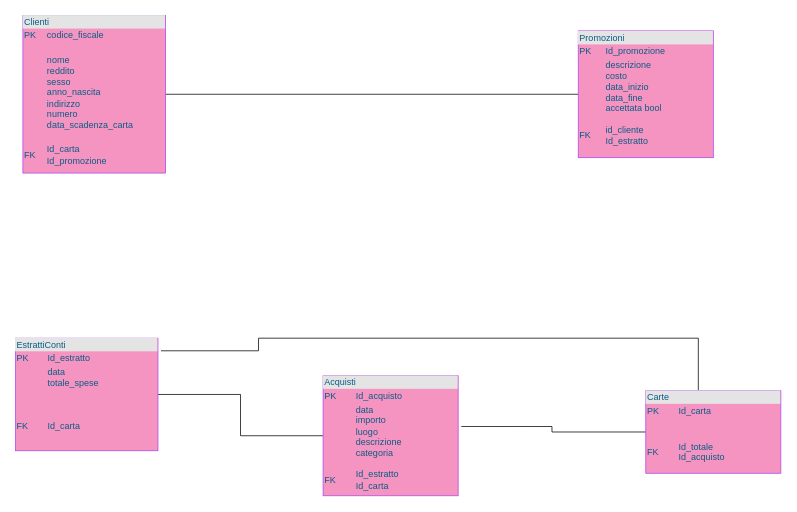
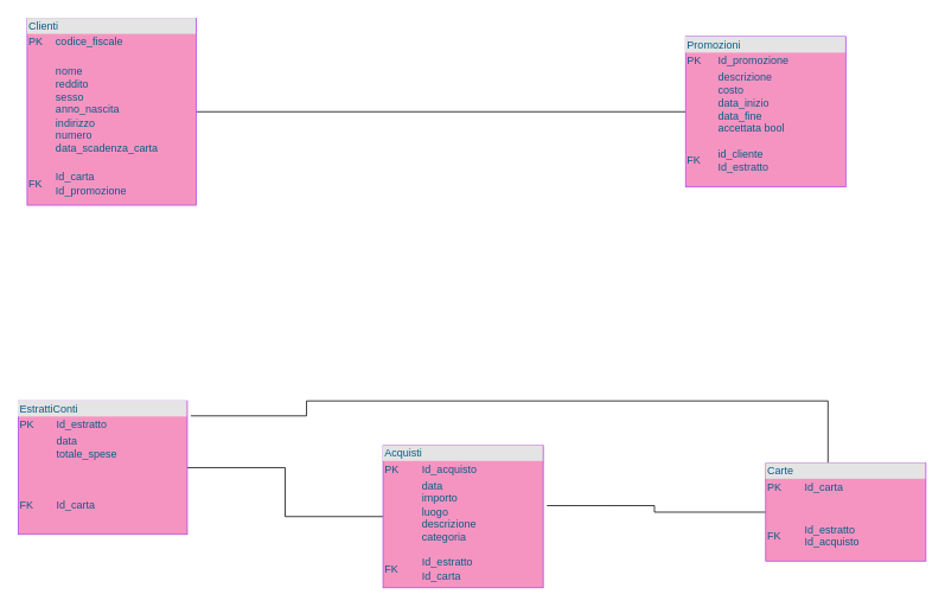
  <mxCell id="0" />
  <mxCell id="1" parent="0" />
  <mxCell id="2" style="edgeStyle=orthogonalEdgeStyle;rounded=0;orthogonalLoop=1;jettySize=auto;html=1;entryX=0;entryY=0.5;entryDx=0;entryDy=0;endArrow=none;endFill=0;" edge="1" parent="1" source="3" target="7"><mxGeometry relative="1" as="geometry" /></mxCell>
  <mxCell id="3" value="&lt;div style=&quot;box-sizing: border-box ; width: 100% ; background: #e4e4e4 ; padding: 2px&quot;&gt;Clienti&lt;/div&gt;&lt;table style=&quot;width: 100% ; font-size: 1em&quot; cellpadding=&quot;2&quot; cellspacing=&quot;0&quot;&gt;&lt;tbody&gt;&lt;tr&gt;&lt;td&gt;PK&lt;/td&gt;&lt;td&gt;codice_fiscale&lt;/td&gt;&lt;/tr&gt;&lt;tr&gt;&lt;td&gt;&lt;br&gt;&lt;/td&gt;&lt;td&gt;&lt;br&gt;nome&lt;br&gt;reddito&lt;br&gt;sesso&lt;br&gt;anno_nascita&lt;br&gt;indirizzo&lt;br&gt;numero&lt;br&gt;data_scadenza_carta&lt;br&gt;&lt;br&gt;&lt;/td&gt;&lt;/tr&gt;&lt;tr&gt;&lt;td&gt;FK&amp;nbsp;&lt;/td&gt;&lt;td&gt;Id_carta&lt;br&gt;Id_promozione&lt;/td&gt;&lt;/tr&gt;&lt;/tbody&gt;&lt;/table&gt;" style="verticalAlign=top;align=left;overflow=fill;html=1;fillColor=#F694C1;strokeColor=#AF45ED;fontColor=#095C86;" vertex="1" parent="1"><mxGeometry x="30" y="20" width="190" height="210" as="geometry" /></mxCell>
  <mxCell id="4" style="edgeStyle=orthogonalEdgeStyle;rounded=0;orthogonalLoop=1;jettySize=auto;html=1;entryX=0;entryY=0.5;entryDx=0;entryDy=0;endArrow=none;endFill=0;" edge="1" parent="1" source="5" target="6"><mxGeometry relative="1" as="geometry" /></mxCell>
  <mxCell id="5" value="&lt;div style=&quot;box-sizing: border-box ; width: 100% ; background: #e4e4e4 ; padding: 2px&quot;&gt;EstrattiConti&lt;/div&gt;&lt;table style=&quot;width: 100% ; font-size: 1em&quot; cellpadding=&quot;2&quot; cellspacing=&quot;0&quot;&gt;&lt;tbody&gt;&lt;tr&gt;&lt;td&gt;PK&lt;/td&gt;&lt;td&gt;Id_estratto&lt;/td&gt;&lt;/tr&gt;&lt;tr&gt;&lt;td&gt;&lt;br&gt;&lt;br&gt;&lt;br&gt;FK&lt;/td&gt;&lt;td&gt;data&lt;br&gt;totale_spese&lt;br&gt;&lt;br&gt;&lt;br&gt;&lt;br&gt;Id_carta&lt;br&gt;&lt;br&gt;&lt;br&gt;&lt;/td&gt;&lt;/tr&gt;&lt;tr&gt;&lt;td&gt;&amp;nbsp;&lt;/td&gt;&lt;td&gt;&lt;br&gt;&lt;/td&gt;&lt;/tr&gt;&lt;/tbody&gt;&lt;/table&gt;" style="verticalAlign=top;align=left;overflow=fill;html=1;fillColor=#F694C1;strokeColor=#AF45ED;fontColor=#095C86;" vertex="1" parent="1"><mxGeometry x="20" y="450" width="190" height="150" as="geometry" /></mxCell>
  <mxCell id="6" value="&lt;div style=&quot;box-sizing: border-box ; width: 100% ; background: #e4e4e4 ; padding: 2px&quot;&gt;Acquisti&lt;/div&gt;&lt;table style=&quot;width: 100% ; font-size: 1em&quot; cellpadding=&quot;2&quot; cellspacing=&quot;0&quot;&gt;&lt;tbody&gt;&lt;tr&gt;&lt;td&gt;PK&lt;/td&gt;&lt;td&gt;Id_acquisto&lt;br&gt;&lt;/td&gt;&lt;/tr&gt;&lt;tr&gt;&lt;td&gt;&lt;br&gt;&lt;br&gt;&lt;br&gt;&lt;br&gt;&lt;br&gt;&lt;br&gt;FK&lt;/td&gt;&lt;td&gt;data&lt;br&gt;importo&lt;br&gt;luogo&lt;br&gt;descrizione&lt;br&gt;categoria&lt;br&gt;&lt;br&gt;Id_estratto&lt;br&gt;Id_carta&lt;/td&gt;&lt;/tr&gt;&lt;tr&gt;&lt;td&gt;&amp;nbsp;&lt;/td&gt;&lt;td&gt;&lt;br&gt;&lt;/td&gt;&lt;/tr&gt;&lt;/tbody&gt;&lt;/table&gt;" style="verticalAlign=top;align=left;overflow=fill;html=1;fillColor=#F694C1;strokeColor=#AF45ED;fontColor=#095C86;" vertex="1" parent="1"><mxGeometry x="430" y="500" width="180" height="160" as="geometry" /></mxCell>
  <mxCell id="7" value="&lt;div style=&quot;box-sizing: border-box ; width: 100% ; background: #e4e4e4 ; padding: 2px&quot;&gt;Promozioni&lt;/div&gt;&lt;table style=&quot;width: 100% ; font-size: 1em&quot; cellpadding=&quot;2&quot; cellspacing=&quot;0&quot;&gt;&lt;tbody&gt;&lt;tr&gt;&lt;td&gt;PK&lt;/td&gt;&lt;td&gt;Id_promozione&lt;br&gt;&lt;/td&gt;&lt;/tr&gt;&lt;tr&gt;&lt;td&gt;&lt;br&gt;&lt;br&gt;&lt;br&gt;&lt;br&gt;&lt;br&gt;&lt;br&gt;FK&lt;/td&gt;&lt;td&gt;descrizione&lt;br&gt;costo&lt;br&gt;data_inizio&lt;br&gt;data_fine&lt;br&gt;accettata bool&lt;br&gt;&lt;br&gt;id_cliente&lt;br&gt;Id_estratto&lt;/td&gt;&lt;/tr&gt;&lt;tr&gt;&lt;td&gt;&amp;nbsp;&lt;/td&gt;&lt;td&gt;&lt;br&gt;&lt;/td&gt;&lt;/tr&gt;&lt;/tbody&gt;&lt;/table&gt;" style="verticalAlign=top;align=left;overflow=fill;html=1;fillColor=#F694C1;strokeColor=#AF45ED;fontColor=#095C86;" vertex="1" parent="1"><mxGeometry x="770" y="40.5" width="180" height="169" as="geometry" /></mxCell>
  <mxCell id="8" style="edgeStyle=orthogonalEdgeStyle;rounded=0;orthogonalLoop=1;jettySize=auto;html=1;entryX=1.023;entryY=0.423;entryDx=0;entryDy=0;entryPerimeter=0;endArrow=none;endFill=0;" edge="1" parent="1" source="10" target="6"><mxGeometry relative="1" as="geometry" /></mxCell>
  <mxCell id="9" style="edgeStyle=orthogonalEdgeStyle;rounded=0;orthogonalLoop=1;jettySize=auto;html=1;entryX=1.021;entryY=0.112;entryDx=0;entryDy=0;entryPerimeter=0;endArrow=none;endFill=0;" edge="1" parent="1" source="10" target="5"><mxGeometry relative="1" as="geometry"><Array as="points"><mxPoint x="930" y="450" /><mxPoint x="344" y="450" /></Array></mxGeometry></mxCell>
- <mxCell id="10" value="&lt;div style=&quot;box-sizing: border-box ; width: 100% ; background: #e4e4e4 ; padding: 2px&quot;&gt;Carte&lt;/div&gt;&lt;table style=&quot;width: 100% ; font-size: 1em&quot; cellpadding=&quot;2&quot; cellspacing=&quot;0&quot;&gt;&lt;tbody&gt;&lt;tr&gt;&lt;td&gt;PK&lt;/td&gt;&lt;td&gt;Id_carta&lt;br&gt;&lt;/td&gt;&lt;/tr&gt;&lt;tr&gt;&lt;td&gt;&lt;br&gt;&lt;br&gt;FK&lt;/td&gt;&lt;td&gt;&lt;br&gt;&lt;br&gt;Id_totale&lt;br&gt;Id_acquisto&lt;/td&gt;&lt;/tr&gt;&lt;tr&gt;&lt;td&gt;&amp;nbsp;&lt;/td&gt;&lt;td&gt;&lt;br&gt;&lt;/td&gt;&lt;/tr&gt;&lt;/tbody&gt;&lt;/table&gt;" style="verticalAlign=top;align=left;overflow=fill;html=1;fillColor=#F694C1;strokeColor=#AF45ED;fontColor=#095C86;" vertex="1" parent="1"><mxGeometry x="860" y="520" width="180" height="110" as="geometry" /></mxCell>
+ <mxCell id="10" value="&lt;div style=&quot;box-sizing: border-box ; width: 100% ; background: #e4e4e4 ; padding: 2px&quot;&gt;Carte&lt;/div&gt;&lt;table style=&quot;width: 100% ; font-size: 1em&quot; cellpadding=&quot;2&quot; cellspacing=&quot;0&quot;&gt;&lt;tbody&gt;&lt;tr&gt;&lt;td&gt;PK&lt;/td&gt;&lt;td&gt;Id_carta&lt;br&gt;&lt;/td&gt;&lt;/tr&gt;&lt;tr&gt;&lt;td&gt;&lt;br&gt;&lt;br&gt;FK&lt;/td&gt;&lt;td&gt;&lt;br&gt;&lt;br&gt;Id_estratto&lt;br&gt;Id_acquisto&lt;/td&gt;&lt;/tr&gt;&lt;tr&gt;&lt;td&gt;&amp;nbsp;&lt;/td&gt;&lt;td&gt;&lt;br&gt;&lt;/td&gt;&lt;/tr&gt;&lt;/tbody&gt;&lt;/table&gt;" style="verticalAlign=top;align=left;overflow=fill;html=1;fillColor=#F694C1;strokeColor=#AF45ED;fontColor=#095C86;" vertex="1" parent="1"><mxGeometry x="860" y="520" width="180" height="110" as="geometry" /></mxCell>
